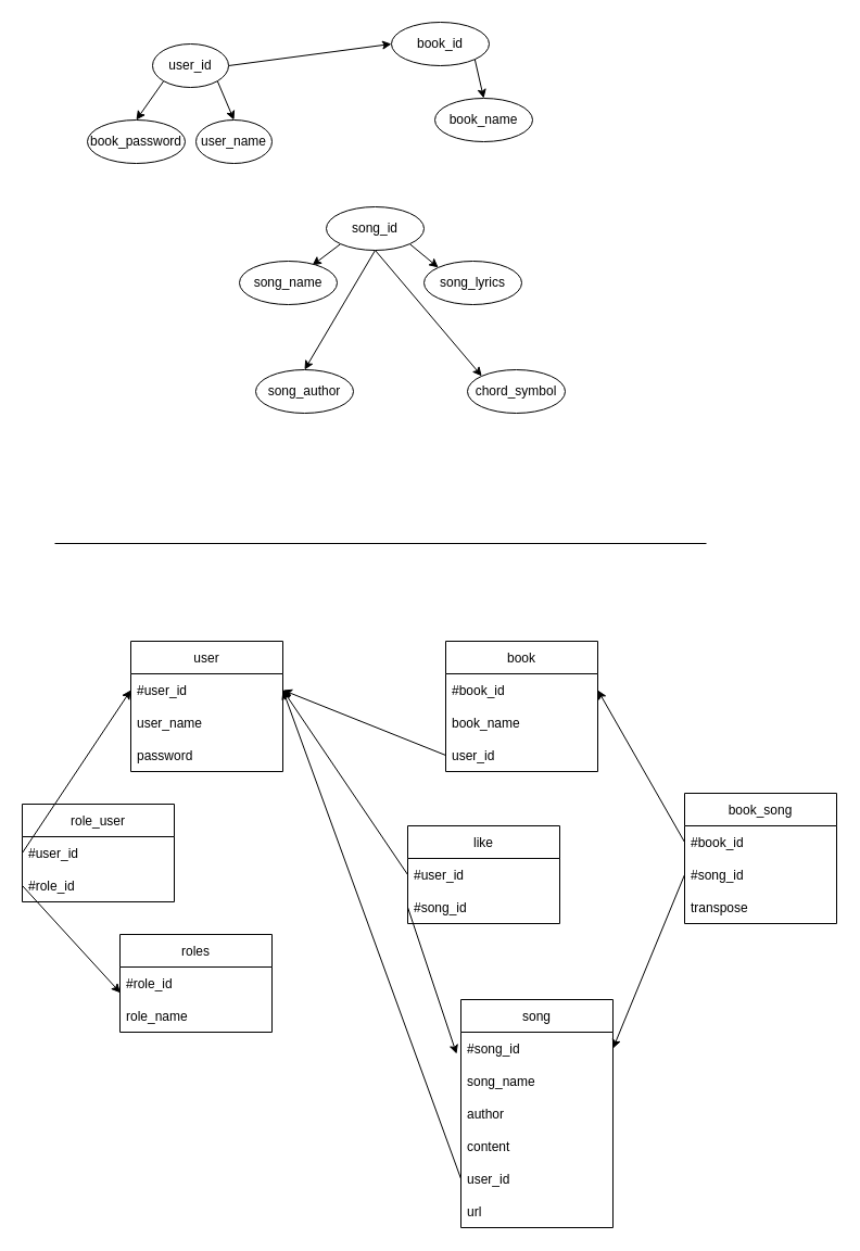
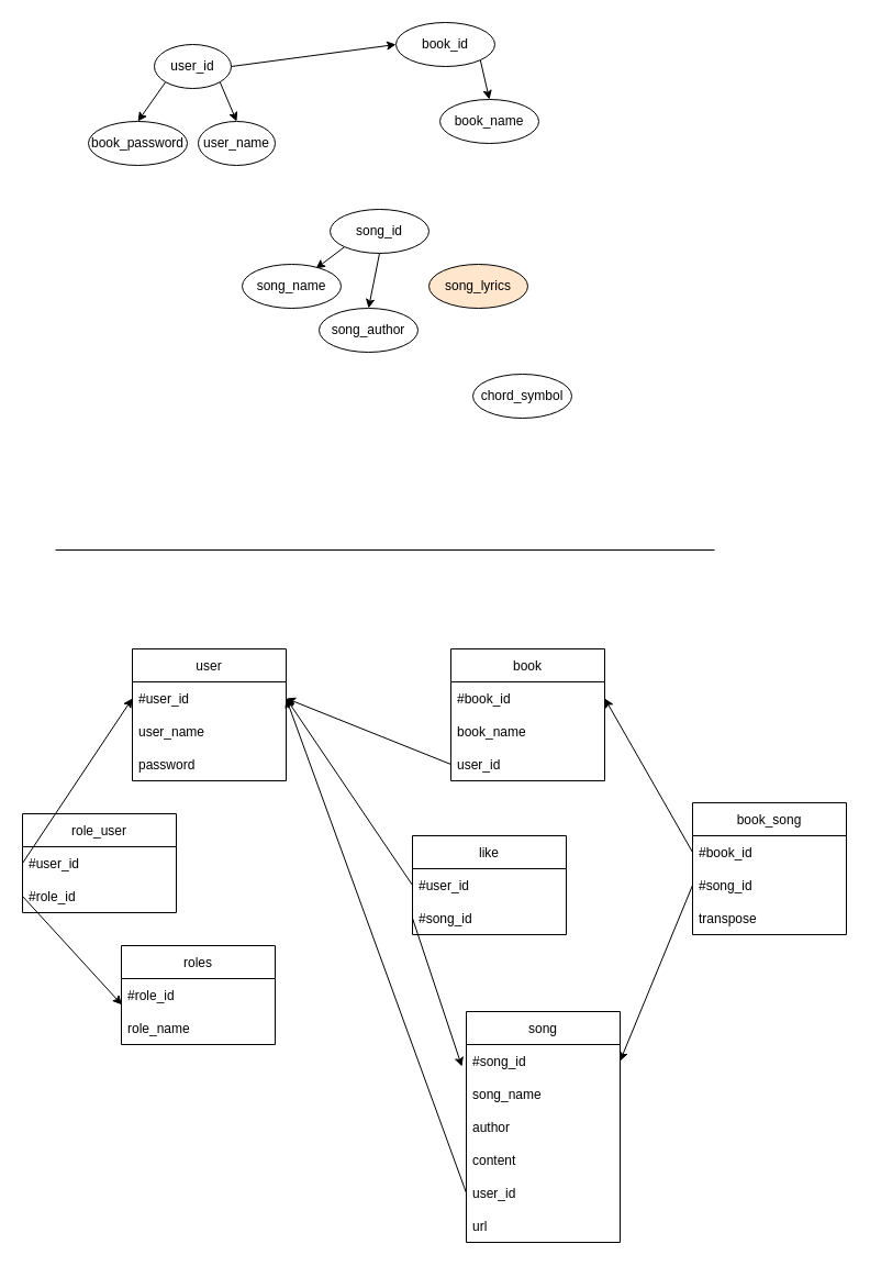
  <mxCell id="0" />
  <mxCell id="1" parent="0" />
  <mxCell id="2" value="user_name" style="ellipse;whiteSpace=wrap;html=1;" parent="1" vertex="1"><mxGeometry x="180" y="110" width="70" height="40" as="geometry" /></mxCell>
  <mxCell id="3" style="edgeStyle=none;html=1;exitX=0;exitY=1;exitDx=0;exitDy=0;entryX=0.5;entryY=0;entryDx=0;entryDy=0;" parent="1" source="6" target="7" edge="1"><mxGeometry relative="1" as="geometry" /></mxCell>
  <mxCell id="4" style="edgeStyle=none;html=1;exitX=1;exitY=1;exitDx=0;exitDy=0;entryX=0.5;entryY=0;entryDx=0;entryDy=0;" parent="1" source="6" target="2" edge="1"><mxGeometry relative="1" as="geometry" /></mxCell>
  <mxCell id="5" style="edgeStyle=none;html=1;exitX=1;exitY=0.5;exitDx=0;exitDy=0;entryX=0;entryY=0.5;entryDx=0;entryDy=0;" parent="1" source="6" target="9" edge="1"><mxGeometry relative="1" as="geometry" /></mxCell>
  <mxCell id="6" value="user_id" style="ellipse;whiteSpace=wrap;html=1;" parent="1" vertex="1"><mxGeometry x="140" y="40" width="70" height="40" as="geometry" /></mxCell>
  <mxCell id="7" value="book_password" style="ellipse;whiteSpace=wrap;html=1;" parent="1" vertex="1"><mxGeometry x="80" y="110" width="90" height="40" as="geometry" /></mxCell>
  <mxCell id="8" style="edgeStyle=none;html=1;exitX=1;exitY=1;exitDx=0;exitDy=0;entryX=0.5;entryY=0;entryDx=0;entryDy=0;" parent="1" source="9" target="10" edge="1"><mxGeometry relative="1" as="geometry" /></mxCell>
  <mxCell id="9" value="book_id" style="ellipse;whiteSpace=wrap;html=1;" parent="1" vertex="1"><mxGeometry x="360" y="20" width="90" height="40" as="geometry" /></mxCell>
  <mxCell id="10" value="book_name" style="ellipse;whiteSpace=wrap;html=1;" parent="1" vertex="1"><mxGeometry x="400" y="90" width="90" height="40" as="geometry" /></mxCell>
  <mxCell id="11" style="edgeStyle=none;html=1;exitX=0;exitY=1;exitDx=0;exitDy=0;entryX=0.745;entryY=0.099;entryDx=0;entryDy=0;entryPerimeter=0;" parent="1" source="15" target="16" edge="1"><mxGeometry relative="1" as="geometry" /></mxCell>
  <mxCell id="12" style="edgeStyle=none;html=1;exitX=0.5;exitY=1;exitDx=0;exitDy=0;entryX=0.5;entryY=0;entryDx=0;entryDy=0;" parent="1" source="15" target="17" edge="1"><mxGeometry relative="1" as="geometry" /></mxCell>
- <mxCell id="13" style="edgeStyle=none;html=1;exitX=1;exitY=1;exitDx=0;exitDy=0;entryX=0;entryY=0;entryDx=0;entryDy=0;" parent="1" source="15" target="18" edge="1"><mxGeometry relative="1" as="geometry" /></mxCell>
- <mxCell id="14" style="edgeStyle=none;html=1;exitX=0.5;exitY=1;exitDx=0;exitDy=0;entryX=0;entryY=0;entryDx=0;entryDy=0;" parent="1" source="15" target="19" edge="1"><mxGeometry relative="1" as="geometry" /></mxCell>
  <mxCell id="15" value="song_id" style="ellipse;whiteSpace=wrap;html=1;" parent="1" vertex="1"><mxGeometry x="300" y="190" width="90" height="40" as="geometry" /></mxCell>
  <mxCell id="16" value="song_name" style="ellipse;whiteSpace=wrap;html=1;" parent="1" vertex="1"><mxGeometry x="220" y="240" width="90" height="40" as="geometry" /></mxCell>
- <mxCell id="17" value="song_author" style="ellipse;whiteSpace=wrap;html=1;" parent="1" vertex="1"><mxGeometry x="235" y="340" width="90" height="40" as="geometry" /></mxCell>
- <mxCell id="18" value="song_lyrics" style="ellipse;whiteSpace=wrap;html=1;" parent="1" vertex="1"><mxGeometry x="390" y="240" width="90" height="40" as="geometry" /></mxCell>
+ <mxCell id="17" value="song_author" style="ellipse;whiteSpace=wrap;html=1;" parent="1" vertex="1"><mxGeometry x="290" y="280" width="90" height="40" as="geometry" /></mxCell>
+ <mxCell id="18" value="song_lyrics" style="ellipse;whiteSpace=wrap;html=1;fillColor=#ffe6cc;" parent="1" vertex="1"><mxGeometry x="390" y="240" width="90" height="40" as="geometry" /></mxCell>
  <mxCell id="19" value="chord_symbol" style="ellipse;whiteSpace=wrap;html=1;" parent="1" vertex="1"><mxGeometry x="430" y="340" width="90" height="40" as="geometry" /></mxCell>
  <mxCell id="20" value="" style="endArrow=none;html=1;" parent="1" edge="1"><mxGeometry width="50" height="50" relative="1" as="geometry"><mxPoint x="50" y="500" as="sourcePoint" /><mxPoint x="650" y="500" as="targetPoint" /></mxGeometry></mxCell>
  <mxCell id="21" value="user" style="swimlane;fontStyle=0;childLayout=stackLayout;horizontal=1;startSize=30;horizontalStack=0;resizeParent=1;resizeParentMax=0;resizeLast=0;collapsible=1;marginBottom=0;" parent="1" vertex="1"><mxGeometry x="120" y="590" width="140" height="120" as="geometry" /></mxCell>
  <mxCell id="22" value="#user_id" style="text;strokeColor=none;fillColor=none;align=left;verticalAlign=middle;spacingLeft=4;spacingRight=4;overflow=hidden;points=[[0,0.5],[1,0.5]];portConstraint=eastwest;rotatable=0;" parent="21" vertex="1"><mxGeometry y="30" width="140" height="30" as="geometry" /></mxCell>
  <mxCell id="23" value="user_name" style="text;strokeColor=none;fillColor=none;align=left;verticalAlign=middle;spacingLeft=4;spacingRight=4;overflow=hidden;points=[[0,0.5],[1,0.5]];portConstraint=eastwest;rotatable=0;" parent="21" vertex="1"><mxGeometry y="60" width="140" height="30" as="geometry" /></mxCell>
  <mxCell id="24" value="password" style="text;strokeColor=none;fillColor=none;align=left;verticalAlign=middle;spacingLeft=4;spacingRight=4;overflow=hidden;points=[[0,0.5],[1,0.5]];portConstraint=eastwest;rotatable=0;" parent="21" vertex="1"><mxGeometry y="90" width="140" height="30" as="geometry" /></mxCell>
  <mxCell id="25" value="book" style="swimlane;fontStyle=0;childLayout=stackLayout;horizontal=1;startSize=30;horizontalStack=0;resizeParent=1;resizeParentMax=0;resizeLast=0;collapsible=1;marginBottom=0;" parent="1" vertex="1"><mxGeometry x="410" y="590" width="140" height="120" as="geometry" /></mxCell>
  <mxCell id="26" value="#book_id" style="text;strokeColor=none;fillColor=none;align=left;verticalAlign=middle;spacingLeft=4;spacingRight=4;overflow=hidden;points=[[0,0.5],[1,0.5]];portConstraint=eastwest;rotatable=0;" parent="25" vertex="1"><mxGeometry y="30" width="140" height="30" as="geometry" /></mxCell>
  <mxCell id="27" value="book_name" style="text;strokeColor=none;fillColor=none;align=left;verticalAlign=middle;spacingLeft=4;spacingRight=4;overflow=hidden;points=[[0,0.5],[1,0.5]];portConstraint=eastwest;rotatable=0;" parent="25" vertex="1"><mxGeometry y="60" width="140" height="30" as="geometry" /></mxCell>
  <mxCell id="28" value="user_id" style="text;strokeColor=none;fillColor=none;align=left;verticalAlign=middle;spacingLeft=4;spacingRight=4;overflow=hidden;points=[[0,0.5],[1,0.5]];portConstraint=eastwest;rotatable=0;" parent="25" vertex="1"><mxGeometry y="90" width="140" height="30" as="geometry" /></mxCell>
  <mxCell id="29" value="song" style="swimlane;fontStyle=0;childLayout=stackLayout;horizontal=1;startSize=30;horizontalStack=0;resizeParent=1;resizeParentMax=0;resizeLast=0;collapsible=1;marginBottom=0;" parent="1" vertex="1"><mxGeometry x="424" y="920" width="140" height="210" as="geometry"><mxRectangle x="260" y="860" width="60" height="30" as="alternateBounds" /></mxGeometry></mxCell>
  <mxCell id="30" value="#song_id" style="text;strokeColor=none;fillColor=none;align=left;verticalAlign=middle;spacingLeft=4;spacingRight=4;overflow=hidden;points=[[0,0.5],[1,0.5]];portConstraint=eastwest;rotatable=0;" parent="29" vertex="1"><mxGeometry y="30" width="140" height="30" as="geometry" /></mxCell>
  <mxCell id="31" value="song_name" style="text;strokeColor=none;fillColor=none;align=left;verticalAlign=middle;spacingLeft=4;spacingRight=4;overflow=hidden;points=[[0,0.5],[1,0.5]];portConstraint=eastwest;rotatable=0;" parent="29" vertex="1"><mxGeometry y="60" width="140" height="30" as="geometry" /></mxCell>
  <mxCell id="32" value="author" style="text;strokeColor=none;fillColor=none;align=left;verticalAlign=middle;spacingLeft=4;spacingRight=4;overflow=hidden;points=[[0,0.5],[1,0.5]];portConstraint=eastwest;rotatable=0;" parent="29" vertex="1"><mxGeometry y="90" width="140" height="30" as="geometry" /></mxCell>
  <mxCell id="33" value="content" style="text;strokeColor=none;fillColor=none;align=left;verticalAlign=middle;spacingLeft=4;spacingRight=4;overflow=hidden;points=[[0,0.5],[1,0.5]];portConstraint=eastwest;rotatable=0;" parent="29" vertex="1"><mxGeometry y="120" width="140" height="30" as="geometry" /></mxCell>
  <mxCell id="34" value="user_id" style="text;strokeColor=none;fillColor=none;align=left;verticalAlign=middle;spacingLeft=4;spacingRight=4;overflow=hidden;points=[[0,0.5],[1,0.5]];portConstraint=eastwest;rotatable=0;" parent="29" vertex="1"><mxGeometry y="150" width="140" height="30" as="geometry" /></mxCell>
  <mxCell id="35" value="url" style="text;strokeColor=none;fillColor=none;align=left;verticalAlign=middle;spacingLeft=4;spacingRight=4;overflow=hidden;points=[[0,0.5],[1,0.5]];portConstraint=eastwest;rotatable=0;" vertex="1" parent="29"><mxGeometry y="180" width="140" height="30" as="geometry" /></mxCell>
  <mxCell id="36" value="book_song" style="swimlane;fontStyle=0;childLayout=stackLayout;horizontal=1;startSize=30;horizontalStack=0;resizeParent=1;resizeParentMax=0;resizeLast=0;collapsible=1;marginBottom=0;" parent="1" vertex="1"><mxGeometry x="630" y="730" width="140" height="120" as="geometry" /></mxCell>
  <mxCell id="37" value="#book_id" style="text;strokeColor=none;fillColor=none;align=left;verticalAlign=middle;spacingLeft=4;spacingRight=4;overflow=hidden;points=[[0,0.5],[1,0.5]];portConstraint=eastwest;rotatable=0;" parent="36" vertex="1"><mxGeometry y="30" width="140" height="30" as="geometry" /></mxCell>
  <mxCell id="38" value="#song_id" style="text;strokeColor=none;fillColor=none;align=left;verticalAlign=middle;spacingLeft=4;spacingRight=4;overflow=hidden;points=[[0,0.5],[1,0.5]];portConstraint=eastwest;rotatable=0;" parent="36" vertex="1"><mxGeometry y="60" width="140" height="30" as="geometry" /></mxCell>
  <mxCell id="39" value="transpose" style="text;strokeColor=none;fillColor=none;align=left;verticalAlign=middle;spacingLeft=4;spacingRight=4;overflow=hidden;points=[[0,0.5],[1,0.5]];portConstraint=eastwest;rotatable=0;" vertex="1" parent="36"><mxGeometry y="90" width="140" height="30" as="geometry" /></mxCell>
  <mxCell id="40" style="edgeStyle=none;html=1;exitX=0;exitY=0.5;exitDx=0;exitDy=0;entryX=1;entryY=0.5;entryDx=0;entryDy=0;" parent="1" source="37" target="26" edge="1"><mxGeometry relative="1" as="geometry" /></mxCell>
  <mxCell id="41" style="edgeStyle=none;html=1;exitX=0;exitY=0.5;exitDx=0;exitDy=0;entryX=1;entryY=0.5;entryDx=0;entryDy=0;" parent="1" source="38" target="30" edge="1"><mxGeometry relative="1" as="geometry" /></mxCell>
  <mxCell id="42" style="edgeStyle=none;html=1;exitX=0;exitY=0.5;exitDx=0;exitDy=0;entryX=1;entryY=0.5;entryDx=0;entryDy=0;" parent="1" source="34" target="22" edge="1"><mxGeometry relative="1" as="geometry" /></mxCell>
  <mxCell id="43" style="edgeStyle=none;html=1;exitX=0;exitY=0.5;exitDx=0;exitDy=0;entryX=1;entryY=0.5;entryDx=0;entryDy=0;" parent="1" source="28" target="22" edge="1"><mxGeometry relative="1" as="geometry" /></mxCell>
  <mxCell id="44" value="like" style="swimlane;fontStyle=0;childLayout=stackLayout;horizontal=1;startSize=30;horizontalStack=0;resizeParent=1;resizeParentMax=0;resizeLast=0;collapsible=1;marginBottom=0;" parent="1" vertex="1"><mxGeometry x="375" y="760" width="140" height="90" as="geometry" /></mxCell>
  <mxCell id="45" value="#user_id" style="text;strokeColor=none;fillColor=none;align=left;verticalAlign=middle;spacingLeft=4;spacingRight=4;overflow=hidden;points=[[0,0.5],[1,0.5]];portConstraint=eastwest;rotatable=0;" parent="44" vertex="1"><mxGeometry y="30" width="140" height="30" as="geometry" /></mxCell>
  <mxCell id="46" value="#song_id" style="text;strokeColor=none;fillColor=none;align=left;verticalAlign=middle;spacingLeft=4;spacingRight=4;overflow=hidden;points=[[0,0.5],[1,0.5]];portConstraint=eastwest;rotatable=0;" parent="44" vertex="1"><mxGeometry y="60" width="140" height="30" as="geometry" /></mxCell>
  <mxCell id="47" style="edgeStyle=none;html=1;exitX=0;exitY=0.5;exitDx=0;exitDy=0;entryX=1;entryY=0.5;entryDx=0;entryDy=0;" parent="1" source="45" target="22" edge="1"><mxGeometry relative="1" as="geometry" /></mxCell>
  <mxCell id="48" style="edgeStyle=none;html=1;exitX=0;exitY=0.5;exitDx=0;exitDy=0;" parent="1" source="46" edge="1"><mxGeometry relative="1" as="geometry"><mxPoint x="420" y="970" as="targetPoint" /></mxGeometry></mxCell>
  <mxCell id="49" value="roles" style="swimlane;fontStyle=0;childLayout=stackLayout;horizontal=1;startSize=30;horizontalStack=0;resizeParent=1;resizeParentMax=0;resizeLast=0;collapsible=1;marginBottom=0;" vertex="1" parent="1"><mxGeometry x="110" y="860" width="140" height="90" as="geometry" /></mxCell>
  <mxCell id="50" value="#role_id" style="text;strokeColor=none;fillColor=none;align=left;verticalAlign=middle;spacingLeft=4;spacingRight=4;overflow=hidden;points=[[0,0.5],[1,0.5]];portConstraint=eastwest;rotatable=0;" vertex="1" parent="49"><mxGeometry y="30" width="140" height="30" as="geometry" /></mxCell>
  <mxCell id="51" value="role_name" style="text;strokeColor=none;fillColor=none;align=left;verticalAlign=middle;spacingLeft=4;spacingRight=4;overflow=hidden;points=[[0,0.5],[1,0.5]];portConstraint=eastwest;rotatable=0;" vertex="1" parent="49"><mxGeometry y="60" width="140" height="30" as="geometry" /></mxCell>
  <mxCell id="52" value="role_user" style="swimlane;fontStyle=0;childLayout=stackLayout;horizontal=1;startSize=30;horizontalStack=0;resizeParent=1;resizeParentMax=0;resizeLast=0;collapsible=1;marginBottom=0;" vertex="1" parent="1"><mxGeometry x="20" y="740" width="140" height="90" as="geometry" /></mxCell>
  <mxCell id="53" value="#user_id" style="text;strokeColor=none;fillColor=none;align=left;verticalAlign=middle;spacingLeft=4;spacingRight=4;overflow=hidden;points=[[0,0.5],[1,0.5]];portConstraint=eastwest;rotatable=0;" vertex="1" parent="52"><mxGeometry y="30" width="140" height="30" as="geometry" /></mxCell>
  <mxCell id="54" value="#role_id" style="text;strokeColor=none;fillColor=none;align=left;verticalAlign=middle;spacingLeft=4;spacingRight=4;overflow=hidden;points=[[0,0.5],[1,0.5]];portConstraint=eastwest;rotatable=0;" vertex="1" parent="52"><mxGeometry y="60" width="140" height="30" as="geometry" /></mxCell>
  <mxCell id="55" style="edgeStyle=none;html=1;exitX=0;exitY=0.5;exitDx=0;exitDy=0;entryX=0.003;entryY=0.793;entryDx=0;entryDy=0;entryPerimeter=0;" edge="1" parent="1" source="54" target="50"><mxGeometry relative="1" as="geometry" /></mxCell>
  <mxCell id="56" style="edgeStyle=none;html=1;exitX=0;exitY=0.5;exitDx=0;exitDy=0;entryX=0;entryY=0.5;entryDx=0;entryDy=0;" edge="1" parent="1" source="53" target="22"><mxGeometry relative="1" as="geometry" /></mxCell>
